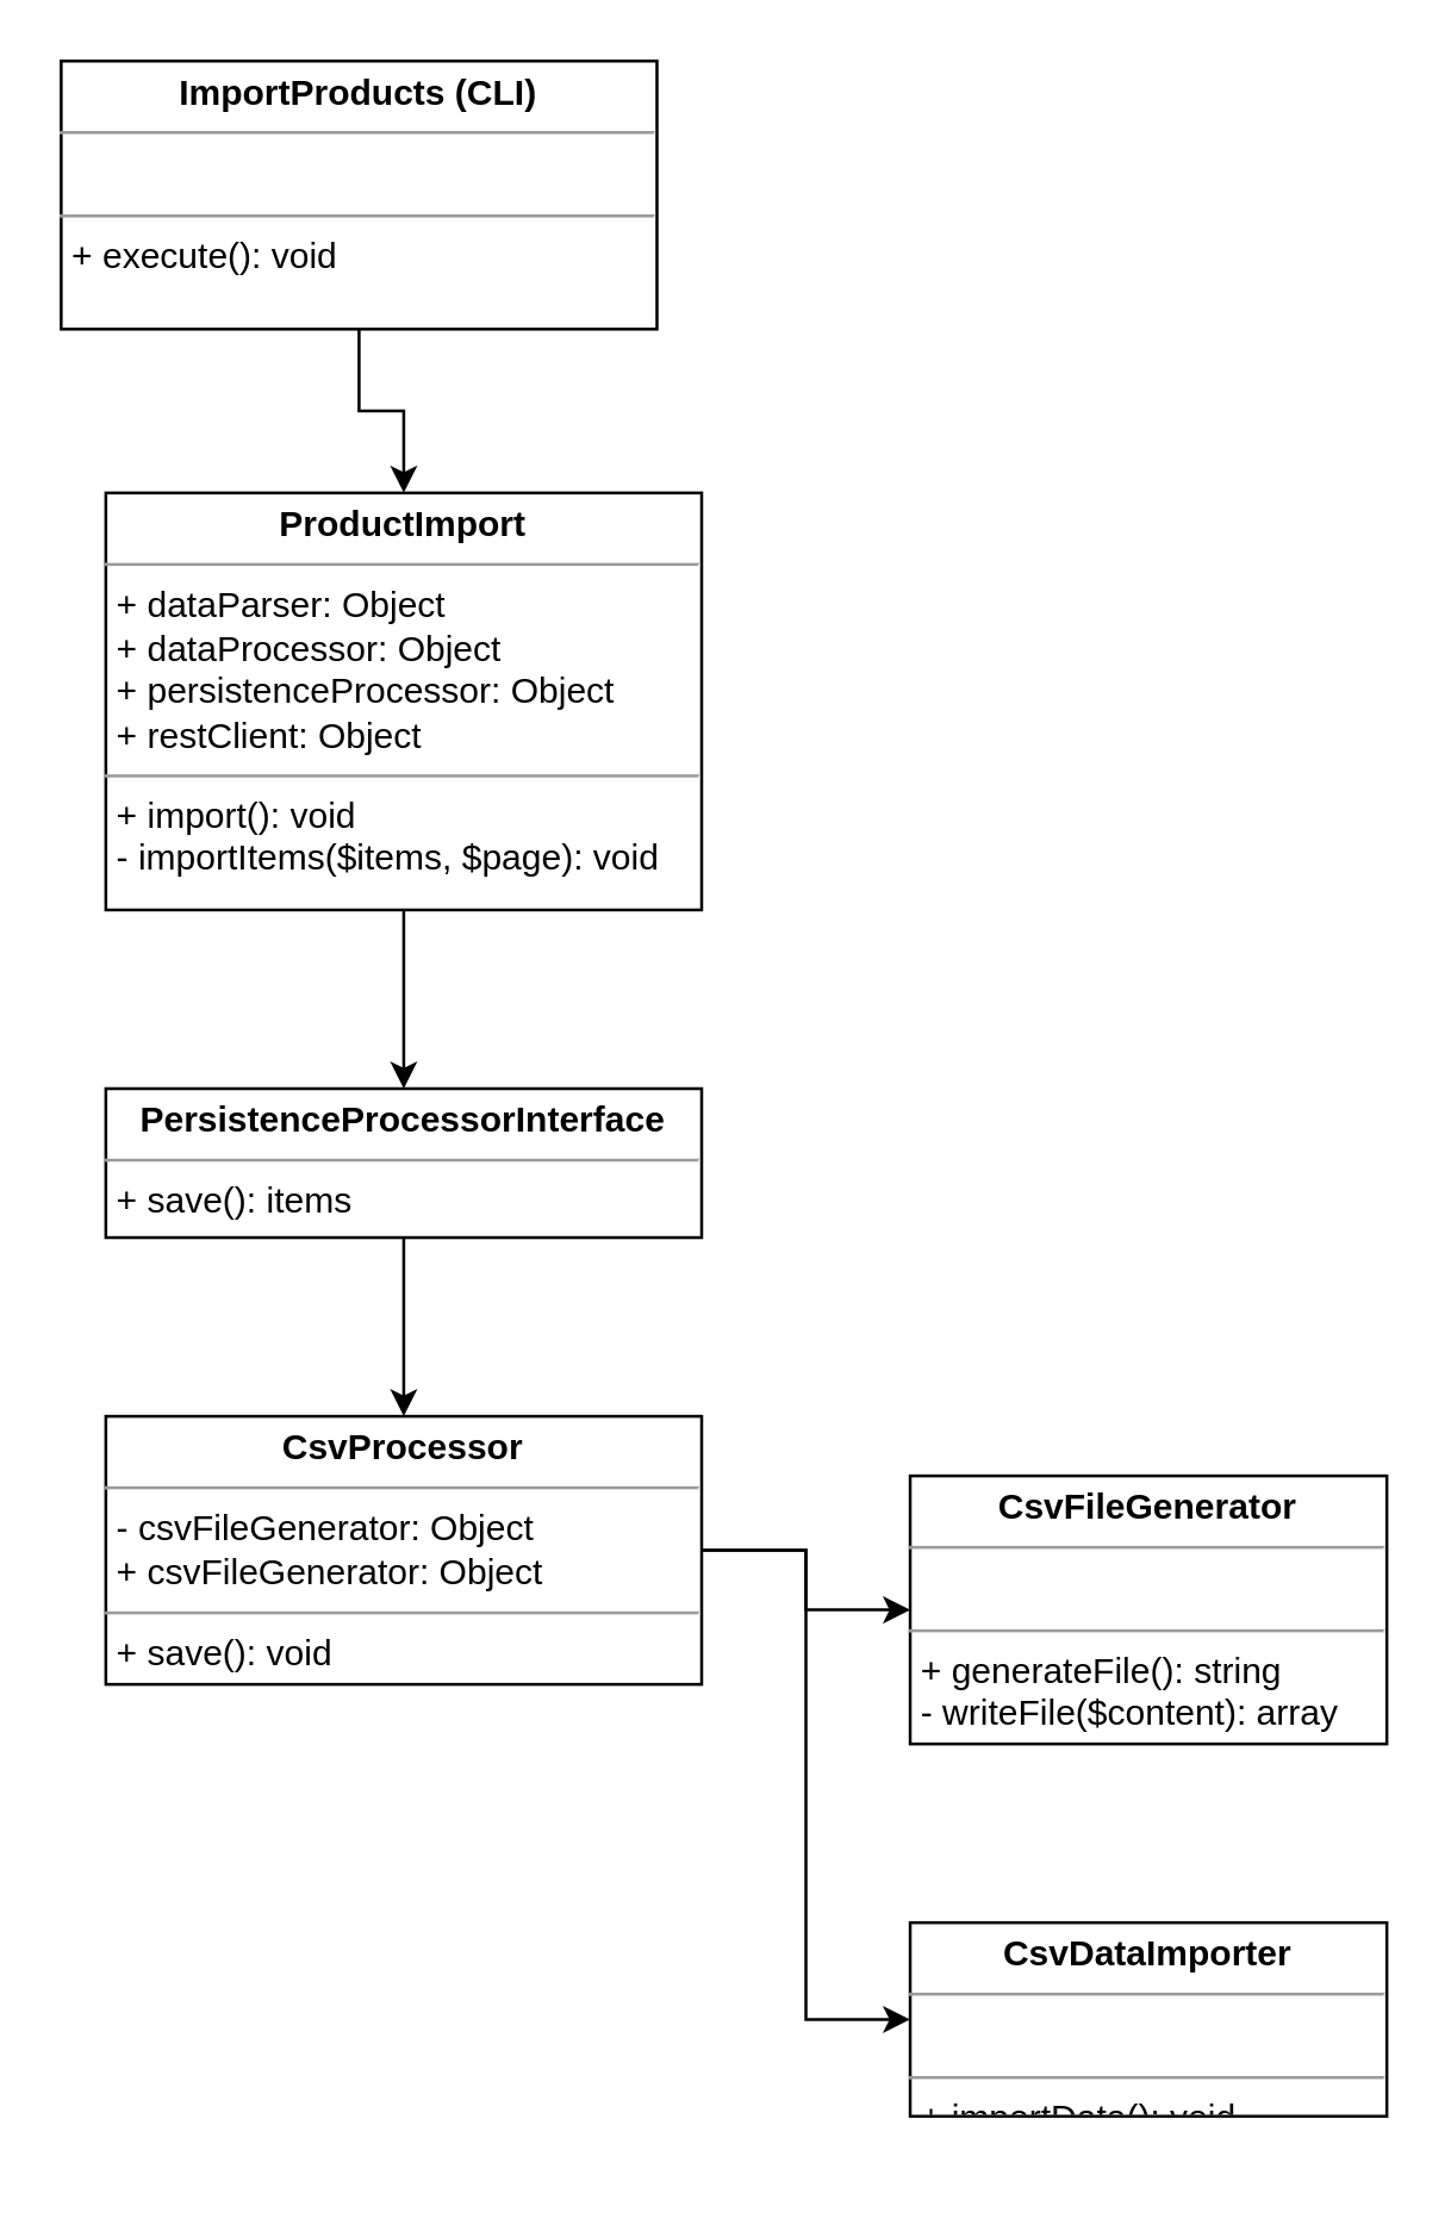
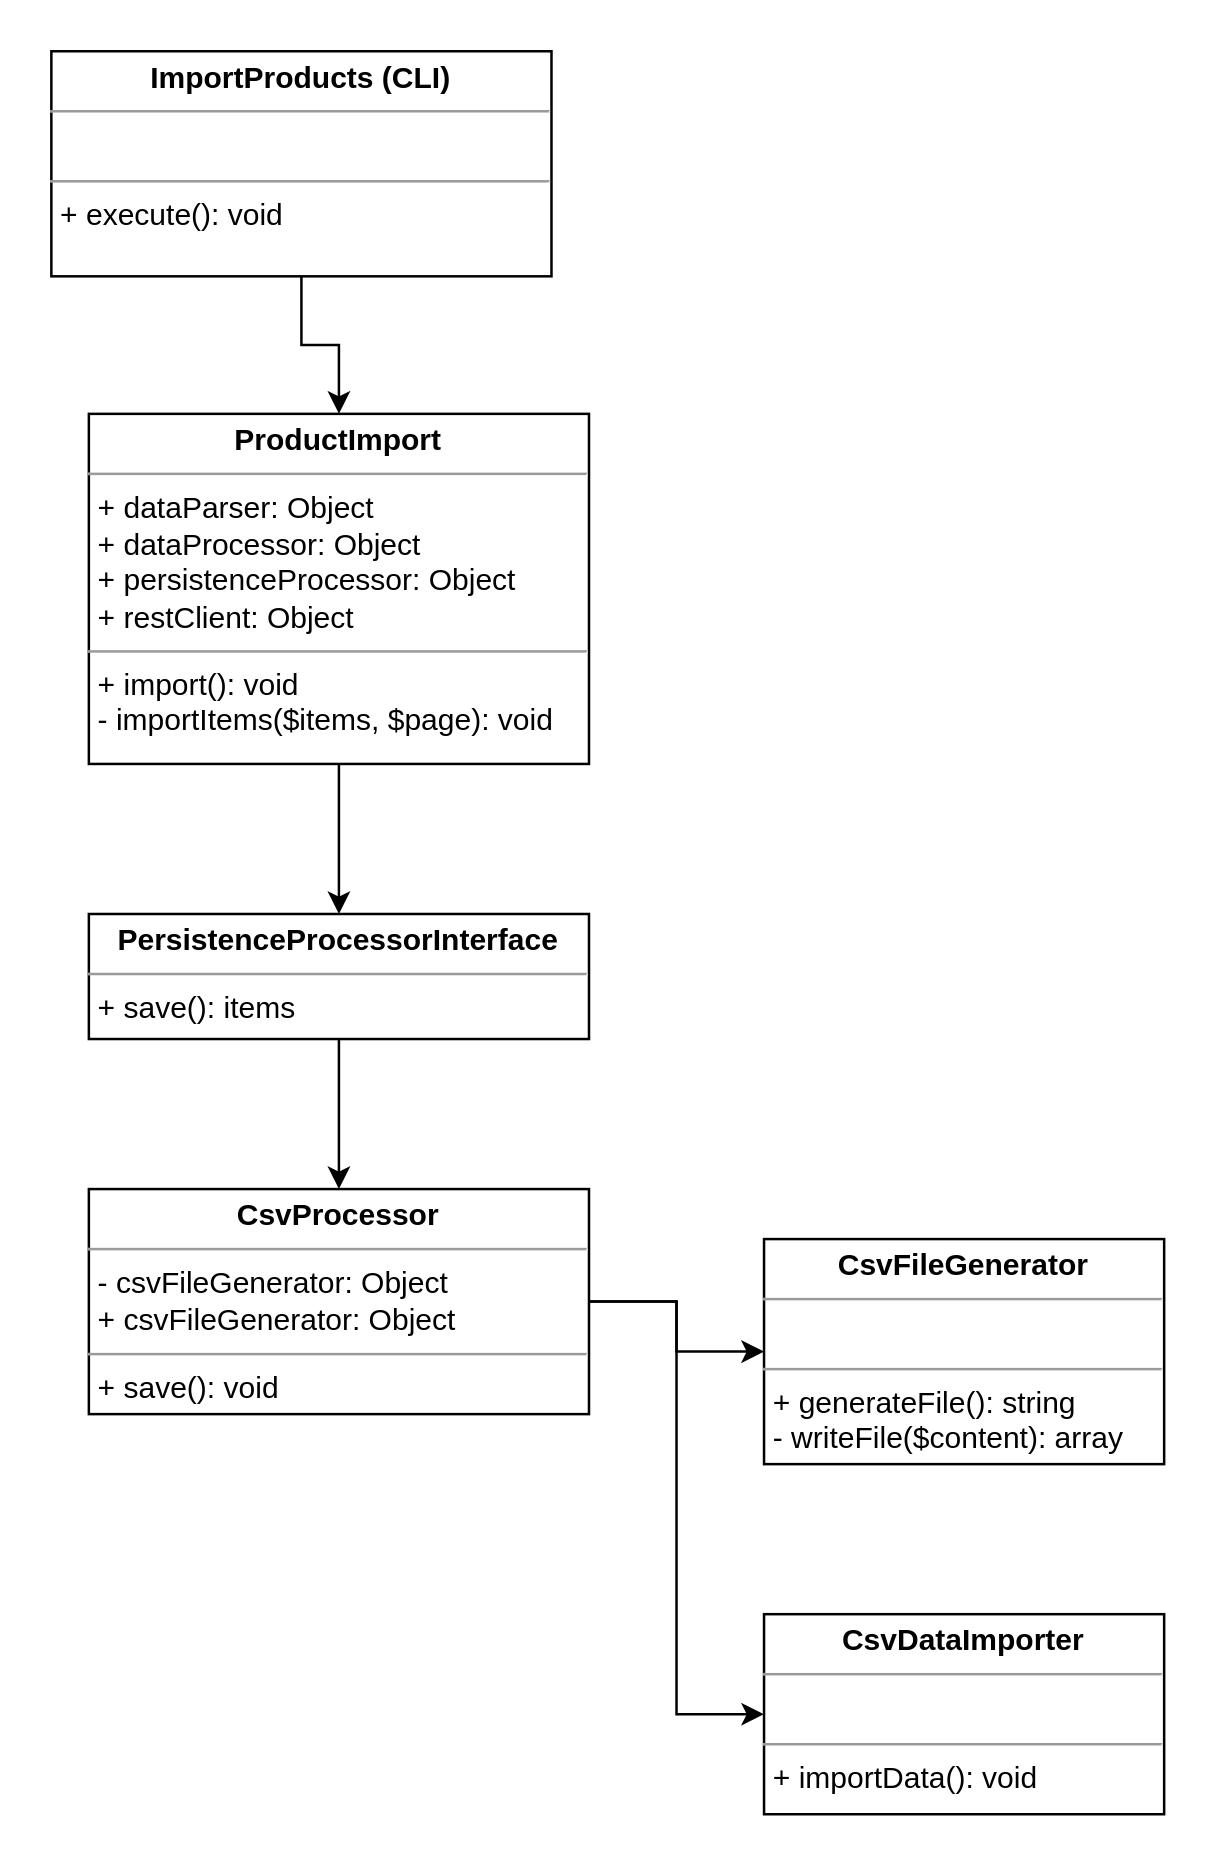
  <mxCell id="0" />
  <mxCell id="1" parent="0" />
  <mxCell id="2" value="&lt;p style=&quot;margin:0px;margin-top:4px;text-align:center;&quot;&gt;&lt;b&gt;CsvFileGenerator&lt;/b&gt;&lt;/p&gt;&lt;hr size=&quot;1&quot;&gt;&lt;p style=&quot;margin:0px;margin-left:4px;&quot;&gt;&lt;br&gt;&lt;/p&gt;&lt;hr size=&quot;1&quot;&gt;&lt;p style=&quot;margin:0px;margin-left:4px;&quot;&gt;+ generateFile(): string&lt;/p&gt;&lt;p style=&quot;margin:0px;margin-left:4px;&quot;&gt;- writeFile($content): array&lt;/p&gt;" style="verticalAlign=top;align=left;overflow=fill;fontSize=12;fontFamily=Helvetica;html=1;" vertex="1" parent="1"><mxGeometry x="305" y="495" width="160" height="90" as="geometry" /></mxCell>
  <mxCell id="3" style="edgeStyle=orthogonalEdgeStyle;rounded=0;orthogonalLoop=1;jettySize=auto;html=1;entryX=0;entryY=0.5;entryDx=0;entryDy=0;" edge="1" parent="1" source="4" target="2"><mxGeometry relative="1" as="geometry" /></mxCell>
  <mxCell id="4" value="&lt;p style=&quot;margin:0px;margin-top:4px;text-align:center;&quot;&gt;&lt;b&gt;CsvProcessor&lt;/b&gt;&lt;/p&gt;&lt;hr size=&quot;1&quot;&gt;&lt;p style=&quot;margin:0px;margin-left:4px;&quot;&gt;- csvFileGenerator: Object&lt;/p&gt;&lt;p style=&quot;margin:0px;margin-left:4px;&quot;&gt;+ csvFileGenerator: Object&lt;br&gt;&lt;/p&gt;&lt;hr size=&quot;1&quot;&gt;&lt;p style=&quot;margin:0px;margin-left:4px;&quot;&gt;+ save(): void&lt;/p&gt;" style="verticalAlign=top;align=left;overflow=fill;fontSize=12;fontFamily=Helvetica;html=1;" vertex="1" parent="1"><mxGeometry x="35" y="475" width="200" height="90" as="geometry" /></mxCell>
  <mxCell id="5" value="" style="edgeStyle=orthogonalEdgeStyle;rounded=0;orthogonalLoop=1;jettySize=auto;html=1;" edge="1" parent="1" source="6" target="4"><mxGeometry relative="1" as="geometry" /></mxCell>
  <mxCell id="6" value="&lt;p style=&quot;margin:0px;margin-top:4px;text-align:center;&quot;&gt;&lt;b&gt;PersistenceProcessorInterface&lt;/b&gt;&lt;/p&gt;&lt;hr size=&quot;1&quot;&gt;&lt;p style=&quot;margin:0px;margin-left:4px;&quot;&gt;+ save(): items&lt;/p&gt;&lt;hr size=&quot;1&quot;&gt;&lt;p style=&quot;margin:0px;margin-left:4px;&quot;&gt;&lt;br&gt;&lt;/p&gt;" style="verticalAlign=top;align=left;overflow=fill;fontSize=12;fontFamily=Helvetica;html=1;" vertex="1" parent="1"><mxGeometry x="35" y="365" width="200" height="50" as="geometry" /></mxCell>
  <mxCell id="7" value="" style="edgeStyle=orthogonalEdgeStyle;rounded=0;orthogonalLoop=1;jettySize=auto;html=1;" edge="1" parent="1" source="8" target="6"><mxGeometry relative="1" as="geometry" /></mxCell>
  <mxCell id="8" value="&lt;p style=&quot;margin:0px;margin-top:4px;text-align:center;&quot;&gt;&lt;b&gt;ProductImport&lt;/b&gt;&lt;/p&gt;&lt;hr size=&quot;1&quot;&gt;&lt;p style=&quot;margin:0px;margin-left:4px;&quot;&gt;+ dataParser: Object&lt;/p&gt;&lt;p style=&quot;margin:0px;margin-left:4px;&quot;&gt;+ dataProcessor: Object&lt;/p&gt;&lt;p style=&quot;margin:0px;margin-left:4px;&quot;&gt;+ persistenceProcessor: Object&lt;/p&gt;&lt;p style=&quot;margin:0px;margin-left:4px;&quot;&gt;+ restClient: Object&lt;/p&gt;&lt;hr size=&quot;1&quot;&gt;&lt;p style=&quot;margin:0px;margin-left:4px;&quot;&gt;+ import(): void&lt;/p&gt;&lt;p style=&quot;margin:0px;margin-left:4px;&quot;&gt;- importItems($items, $page): void&lt;/p&gt;" style="verticalAlign=top;align=left;overflow=fill;fontSize=12;fontFamily=Helvetica;html=1;" vertex="1" parent="1"><mxGeometry x="35" y="165" width="200" height="140" as="geometry" /></mxCell>
  <mxCell id="9" value="" style="edgeStyle=orthogonalEdgeStyle;rounded=0;orthogonalLoop=1;jettySize=auto;html=1;" edge="1" parent="1" source="10" target="8"><mxGeometry relative="1" as="geometry" /></mxCell>
  <mxCell id="10" value="&lt;p style=&quot;margin:0px;margin-top:4px;text-align:center;&quot;&gt;&lt;b&gt;ImportProducts (CLI)&lt;/b&gt;&lt;/p&gt;&lt;hr size=&quot;1&quot;&gt;&lt;p style=&quot;margin:0px;margin-left:4px;&quot;&gt;&lt;br&gt;&lt;/p&gt;&lt;hr size=&quot;1&quot;&gt;&lt;p style=&quot;margin:0px;margin-left:4px;&quot;&gt;+ execute(): void&lt;/p&gt;" style="verticalAlign=top;align=left;overflow=fill;fontSize=12;fontFamily=Helvetica;html=1;" vertex="1" parent="1"><mxGeometry x="20" y="20" width="200" height="90" as="geometry" /></mxCell>
- <mxCell id="11" value="&lt;p style=&quot;margin:0px;margin-top:4px;text-align:center;&quot;&gt;&lt;b&gt;CsvDataImporter&lt;/b&gt;&lt;/p&gt;&lt;hr size=&quot;1&quot;&gt;&lt;p style=&quot;margin:0px;margin-left:4px;&quot;&gt;&lt;br&gt;&lt;/p&gt;&lt;hr size=&quot;1&quot;&gt;&lt;p style=&quot;margin:0px;margin-left:4px;&quot;&gt;+ importData(): void&lt;/p&gt;" style="verticalAlign=top;align=left;overflow=fill;fontSize=12;fontFamily=Helvetica;html=1;" vertex="1" parent="1"><mxGeometry x="305" y="645" width="160" height="65" as="geometry" /></mxCell>
+ <mxCell id="11" value="&lt;p style=&quot;margin:0px;margin-top:4px;text-align:center;&quot;&gt;&lt;b&gt;CsvDataImporter&lt;/b&gt;&lt;/p&gt;&lt;hr size=&quot;1&quot;&gt;&lt;p style=&quot;margin:0px;margin-left:4px;&quot;&gt;&lt;br&gt;&lt;/p&gt;&lt;hr size=&quot;1&quot;&gt;&lt;p style=&quot;margin:0px;margin-left:4px;&quot;&gt;+ importData(): void&lt;/p&gt;" style="verticalAlign=top;align=left;overflow=fill;fontSize=12;fontFamily=Helvetica;html=1;" vertex="1" parent="1"><mxGeometry x="305" y="645" width="160" height="80" as="geometry" /></mxCell>
  <mxCell id="12" style="edgeStyle=orthogonalEdgeStyle;rounded=0;orthogonalLoop=1;jettySize=auto;html=1;entryX=0;entryY=0.5;entryDx=0;entryDy=0;exitX=1;exitY=0.5;exitDx=0;exitDy=0;" edge="1" parent="1" source="4" target="11"><mxGeometry relative="1" as="geometry"><mxPoint x="205" y="550" as="sourcePoint" /><mxPoint x="295" y="550" as="targetPoint" /></mxGeometry></mxCell>
